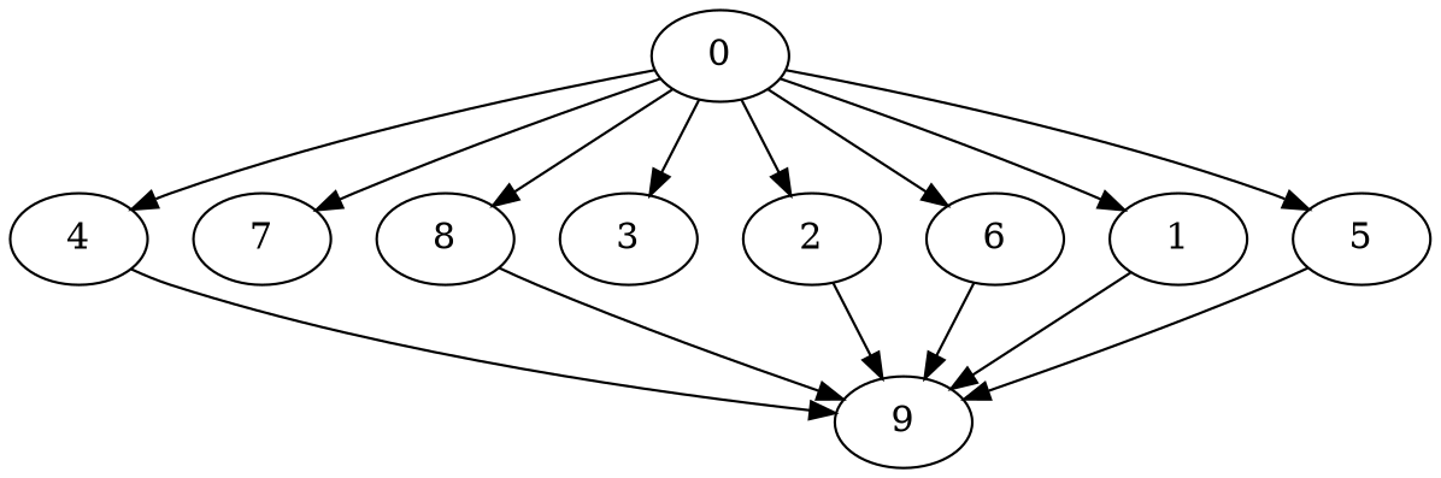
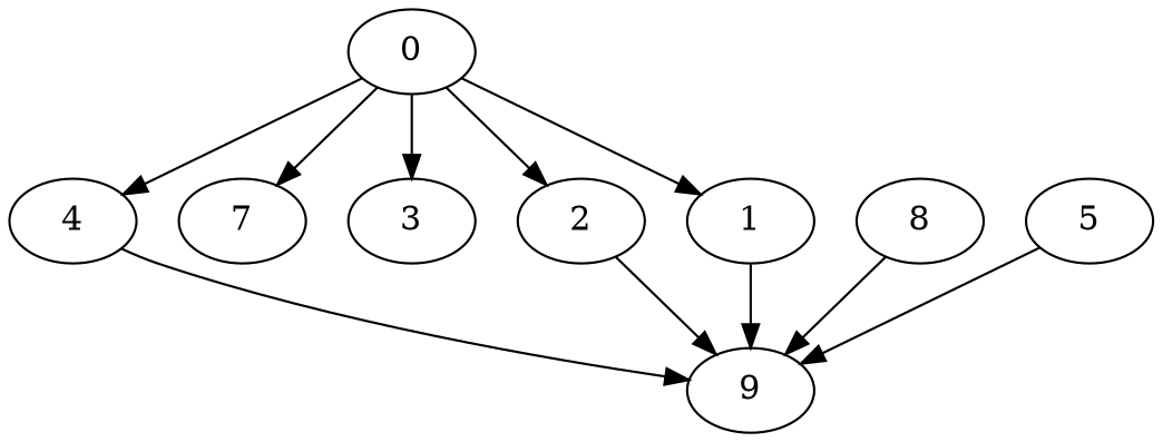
  digraph {
    node [Weight=8]
    edge [Weight=57]
    0 [Weight=10]
    4 [Weight=9]
    7 [Weight=7]
    8 [Weight=7]
    3 [Weight=2]
    2
-   6
    1 [Weight=9]
    5
    9 [Weight=5]
    0 -> 4 [Weight=14]
    0 -> 7 [Weight=35]
-   0 -> 8 [Weight=64]
    0 -> 3
    0 -> 2 [Weight=64]
-   0 -> 6 [Weight=71]
    0 -> 1 [Weight=43]
-   0 -> 5
    4 -> 9
    8 -> 9
    2 -> 9 [Weight=43]
-   6 -> 9 [Weight=28]
    1 -> 9 [Weight=21]
    5 -> 9 [Weight=14]
  }
